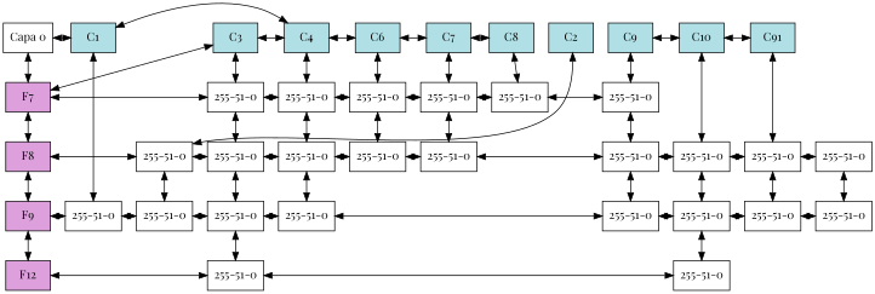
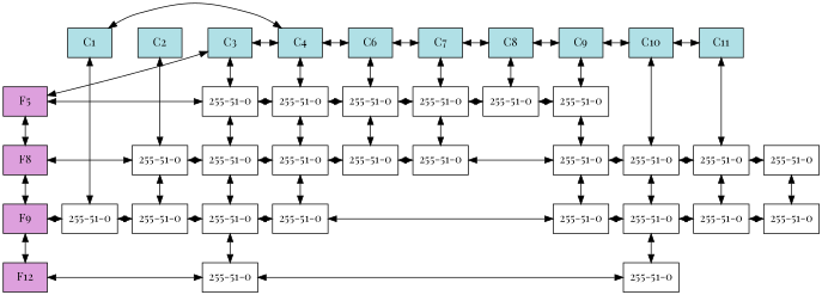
  digraph {
    fontname="Playfair Display"
    node [fillcolor=white fontname="Playfair Display" group=0 shape=box style=filled]
    edge [dir=both fontname="Playfair Display"]
-   n1 [label="Capa 0"]
    C1 [fillcolor=powderblue group=1]
    C2 [fillcolor=powderblue group=2]
    C3 [fillcolor=powderblue group=3]
    C4 [fillcolor=powderblue group=4]
    C6 [fillcolor=powderblue group=6]
    C7 [fillcolor=powderblue group=7]
    C8 [fillcolor=powderblue group=8]
    C9 [fillcolor=powderblue group=9]
    C10 [fillcolor=powderblue group=10]
-   C11 [fillcolor=powderblue group=11 label=C91]
+   C11 [fillcolor=powderblue group=11]
    n12 [group=12 label="255-51-0"]
    n13 [group=12 label="255-51-0"]
    n14 [group=2 label="255-51-0"]
    n15 [group=2 label="255-51-0"]
-   F7 [fillcolor=plum]
+   F7 [fillcolor=plum label=F5]
    n17 [group=3 label="255-51-0"]
    n18 [group=4 label="255-51-0"]
    n19 [group=6 label="255-51-0"]
    n20 [group=7 label="255-51-0"]
    n21 [group=8 label="255-51-0"]
    n22 [group=9 label="255-51-0"]
    F8 [fillcolor=plum]
    n24 [group=3 label="255-51-0"]
    n25 [group=4 label="255-51-0"]
    n26 [group=6 label="255-51-0"]
    n27 [group=7 label="255-51-0"]
    n28 [group=9 label="255-51-0"]
    n29 [group=10 label="255-51-0"]
    n30 [group=11 label="255-51-0"]
    F9 [fillcolor=plum]
    n32 [group=1 label="255-51-0"]
    n33 [group=3 label="255-51-0"]
    n34 [group=4 label="255-51-0"]
    n35 [group=9 label="255-51-0"]
    n36 [group=10 label="255-51-0"]
    n37 [group=11 label="255-51-0"]
    n38 [fillcolor=plum label=F12]
    n39 [group=3 label="255-51-0"]
    n40 [group=10 label="255-51-0"]
    subgraph sub_1 {
      rank=same
-     n1
      C1
      C2
      C3
      C4
      C6
      C7
      C8
      C9
      C10
      C11
    }
    subgraph sub_2 {
      n12
      n13
    }
    subgraph sub_3 {
      C2
      n14
      n15
    }
    subgraph sub_4 {
      rank=same
      F7
      n17
      n18
      n19
      n20
      n21
      n22
    }
    subgraph sub_5 {
      rank=same
      n12
      n14
      F8
      n24
      n25
      n26
      n27
      n28
      n29
      n30
    }
    subgraph sub_6 {
      rank=same
      n13
      n15
      F9
      n32
      n33
      n34
      n35
      n36
      n37
    }
    subgraph sub_7 {
      rank=same
      n38
      n39
      n40
    }
    subgraph sub_8 {
-     n1
      F7
      F8
      F9
      n38
    }
    subgraph sub_9 {
      C1
      n32
    }
    subgraph sub_10 {
      C3
      n17
      n24
      n33
      n39
    }
    subgraph sub_11 {
      C4
      n18
      n25
      n34
    }
    subgraph sub_12 {
      C6
      n19
      n26
    }
    subgraph sub_13 {
      C7
      n20
      n27
    }
    subgraph sub_14 {
      C8
      n21
    }
    subgraph sub_15 {
      C9
      n22
      n28
      n35
    }
    subgraph sub_16 {
      C10
      n29
      n36
      n40
    }
    subgraph sub_17 {
      C11
      n30
      n37
    }
-   n1 -> C1
-   n1 -> F7
    C1 -> C4
    C1 -> n32
    C2 -> n14
    C3 -> C4
    C3 -> n17
    C4 -> C6
    C4 -> n18
    C6 -> C7
    C6 -> n19
    C7 -> C8
    C7 -> n20
+   C8 -> C9
    C8 -> n21
    C9 -> C10
    C9 -> n22
    C10 -> C11
    C10 -> n29
    C11 -> n30
    n12 -> n13
    n14 -> n15
    n14 -> n24
    n15 -> n33
    F7 -> C3
    F7 -> n17
    F7 -> F8
    n17 -> n18
    n17 -> n24
    n18 -> n19
    n18 -> n25
    n19 -> n20
    n19 -> n26
    n20 -> n21
    n20 -> n27
    n21 -> n22
    n22 -> n28
    F8 -> n14
    F8 -> F9
    n24 -> n25
    n24 -> n33
    n25 -> n26
    n25 -> n34
    n26 -> n27
    n27 -> n28
    n28 -> n29
    n28 -> n35
    n29 -> n30
    n29 -> n36
    n30 -> n12
    n30 -> n37
    F9 -> n32
    F9 -> n38
    n32 -> n15
    n33 -> n34
    n33 -> n39
    n34 -> n35
    n35 -> n36
    n36 -> n37
    n36 -> n40
    n37 -> n13
    n38 -> n39
    n39 -> n40
  }
